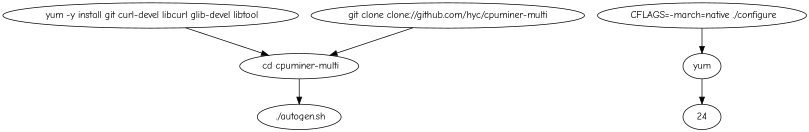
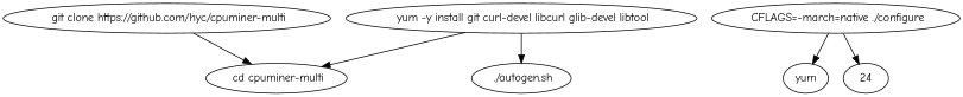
  digraph {
    fontname="Comic Neue"
    node [fontname="Comic Neue"]
    edge [fontname="Comic Neue"]
    n1 [label=" yum -y install git curl-devel libcurl glib-devel libtool"]
    n2 [label=" cd cpuminer-multi"]
-   n3 [label="git clone clone://github.com/hyc/cpuminer-multi"]
+   n3 [label=" git clone https://github.com/hyc/cpuminer-multi"]
    n4 [label=" ./autogen.sh"]
    n5 [label=" CFLAGS=-march=native ./configure"]
    n6 [label=yum]
    24
    n1 -> n2
-   n2 -> n4
+   n1 -> n4
    n3 -> n2
    n5 -> n6
-   n6 -> 24
+   n5 -> 24
  }
